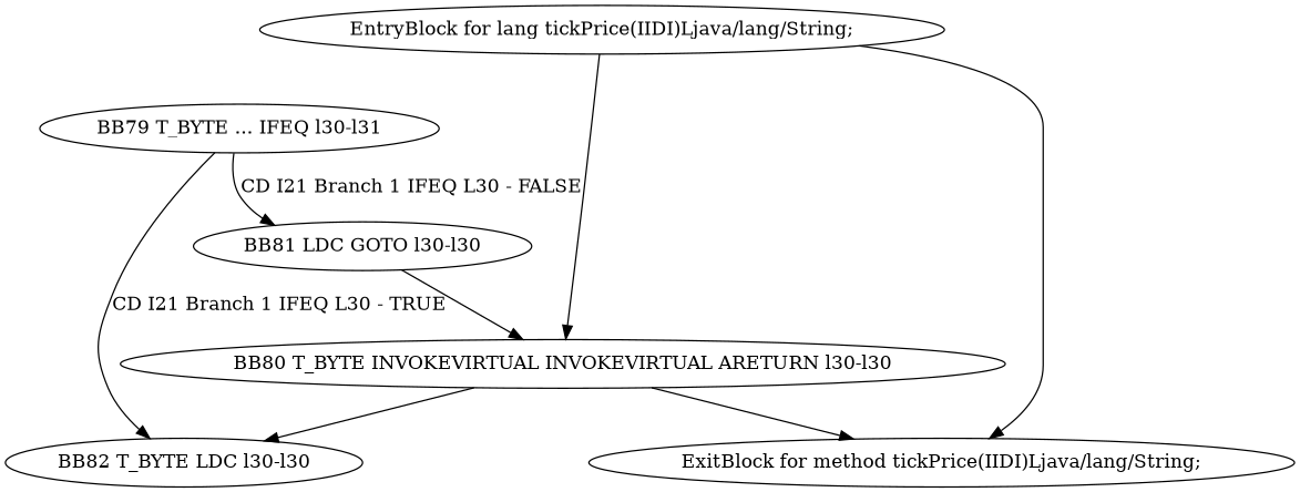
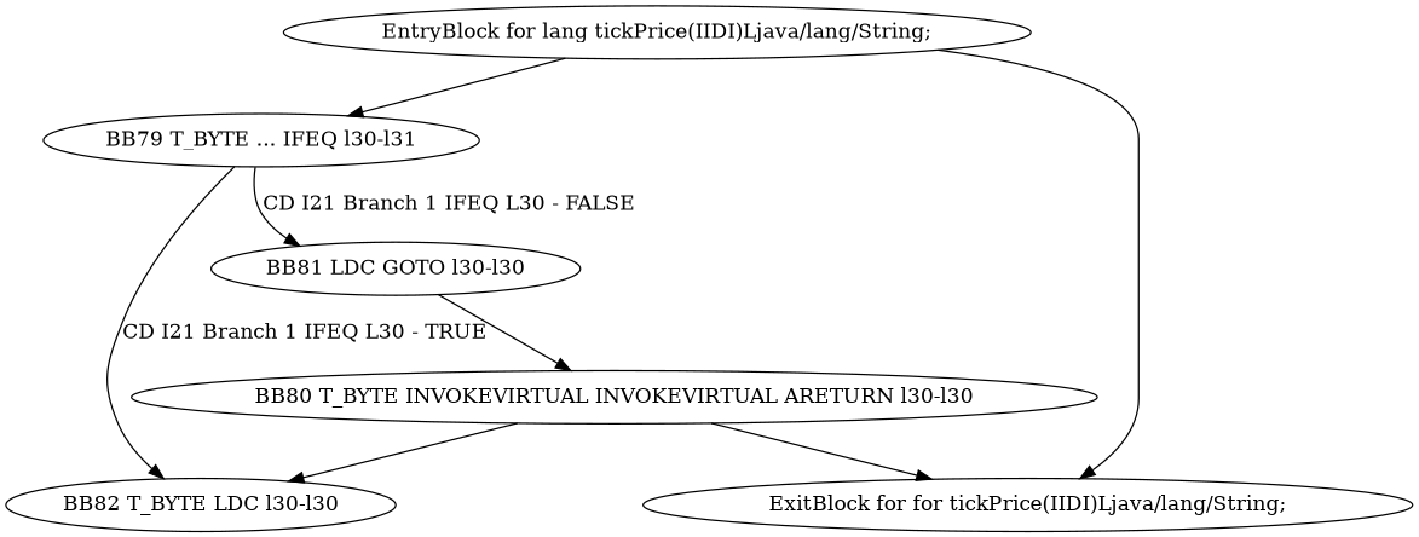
  digraph {
    fontname="DejaVu Serif"
    node [fontname="DejaVu Serif"]
    edge [fontname="DejaVu Serif"]
    n1 [label="BB79 T_BYTE ... IFEQ l30-l31"]
    n2 [label="BB81 LDC GOTO l30-l30"]
    n3 [label="BB82 T_BYTE LDC l30-l30"]
    n4 [label="BB80 T_BYTE INVOKEVIRTUAL INVOKEVIRTUAL ARETURN l30-l30"]
-   n5 [label="ExitBlock for method tickPrice(IIDI)Ljava/lang/String;"]
+   n5 [label="ExitBlock for for tickPrice(IIDI)Ljava/lang/String;"]
    n6 [label="EntryBlock for lang tickPrice(IIDI)Ljava/lang/String;"]
    n1 -> n2 [label="CD I21 Branch 1 IFEQ L30 - FALSE"]
    n1 -> n3 [label="CD I21 Branch 1 IFEQ L30 - TRUE"]
    n2 -> n4
    n4 -> n3
    n4 -> n5
-   n6 -> n4
+   n6 -> n1
    n6 -> n5
  }
